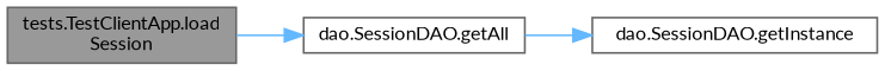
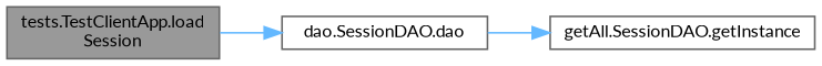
  digraph {
    fontname=Lato
    rankdir=LR
    node [color=grey40 fillcolor=white fontname=Lato fontsize=10 shape=box style=filled]
    edge [color=steelblue1 fontname=Lato fontsize=10 labelfontname=Helvetica labelfontsize=10 style=solid]
    n1 [color=gray40 fillcolor=grey60 fontcolor=black height=0.2 label="tests.TestClientApp.load\lSession" width=0.4]
-   n2 [height=0.2 label="dao.SessionDAO.getAll" width=0.4]
-   n3 [height=0.2 label="dao.SessionDAO.getInstance" width=0.4]
+   n2 [height=0.2 label="dao.SessionDAO.dao" width=0.4]
+   n3 [height=0.2 label="getAll.SessionDAO.getInstance" width=0.4]
    n1 -> n2
    n2 -> n3
  }
